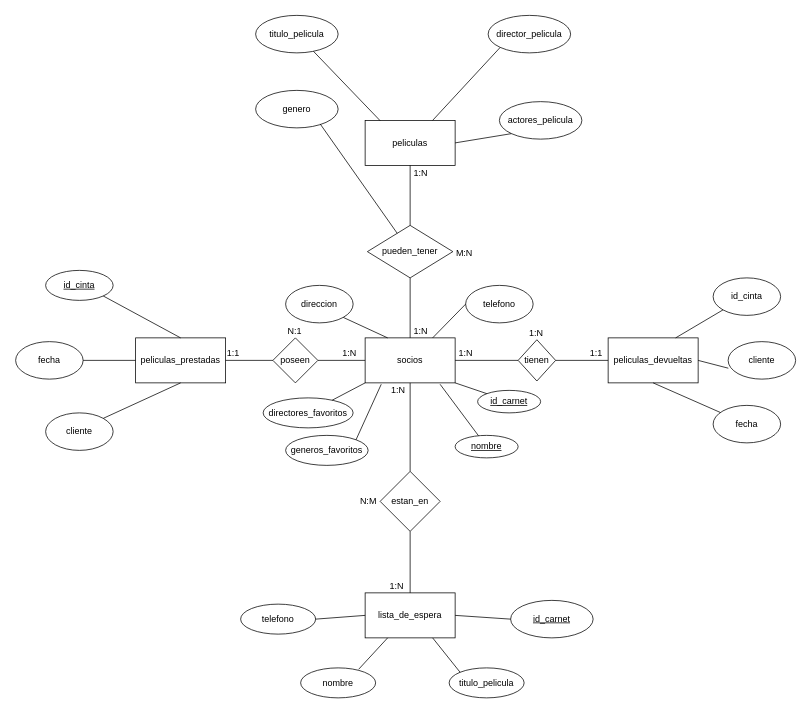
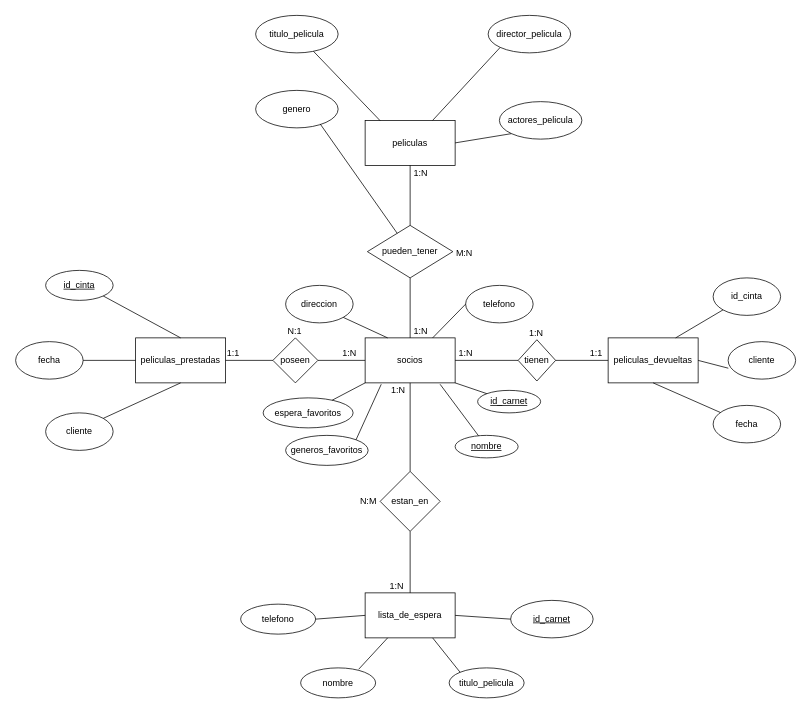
  <mxCell id="0" />
  <mxCell id="1" parent="0" />
  <mxCell id="2" value="peliculas_prestadas" style="rounded=0;whiteSpace=wrap;html=1;" parent="1" vertex="1"><mxGeometry x="180" y="450" width="120" height="60" as="geometry" /></mxCell>
  <mxCell id="3" value="&lt;div&gt;lista_de_espera&lt;/div&gt;" style="rounded=0;whiteSpace=wrap;html=1;" parent="1" vertex="1"><mxGeometry x="486" y="790" width="120" height="60" as="geometry" /></mxCell>
  <mxCell id="4" value="peliculas_devueltas" style="rounded=0;whiteSpace=wrap;html=1;" parent="1" vertex="1"><mxGeometry x="810" y="450" width="120" height="60" as="geometry" /></mxCell>
  <mxCell id="5" value="socios" style="rounded=0;whiteSpace=wrap;html=1;" parent="1" vertex="1"><mxGeometry x="486" y="450" width="120" height="60" as="geometry" /></mxCell>
  <mxCell id="6" value="peliculas" style="rounded=0;whiteSpace=wrap;html=1;" parent="1" vertex="1"><mxGeometry x="486" y="160" width="120" height="60" as="geometry" /></mxCell>
  <mxCell id="7" value="tienen" style="rhombus;whiteSpace=wrap;html=1;" parent="1" vertex="1"><mxGeometry x="690" y="452.5" width="50" height="55" as="geometry" /></mxCell>
  <mxCell id="8" value="estan_en" style="rhombus;whiteSpace=wrap;html=1;" parent="1" vertex="1"><mxGeometry x="506" y="628" width="80" height="80" as="geometry" /></mxCell>
  <mxCell id="9" value="poseen" style="rhombus;whiteSpace=wrap;html=1;" parent="1" vertex="1"><mxGeometry x="363" y="450" width="60" height="60" as="geometry" /></mxCell>
  <mxCell id="10" value="pueden_tener" style="rhombus;whiteSpace=wrap;html=1;" parent="1" vertex="1"><mxGeometry x="489" y="300" width="114" height="70" as="geometry" /></mxCell>
  <mxCell id="11" value="&lt;u&gt;id_cinta&lt;/u&gt;" style="ellipse;whiteSpace=wrap;html=1;" parent="1" vertex="1"><mxGeometry x="60" y="360" width="90" height="40" as="geometry" /></mxCell>
  <mxCell id="12" value="titulo_pelicula" style="ellipse;whiteSpace=wrap;html=1;" parent="1" vertex="1"><mxGeometry x="340" y="20" width="110" height="50" as="geometry" /></mxCell>
  <mxCell id="13" value="&lt;u&gt;id_carnet&lt;/u&gt;" style="ellipse;whiteSpace=wrap;html=1;" parent="1" vertex="1"><mxGeometry x="680" y="800" width="110" height="50" as="geometry" /></mxCell>
  <mxCell id="14" value="&lt;u&gt;id_carnet&lt;/u&gt;" style="ellipse;whiteSpace=wrap;html=1;" parent="1" vertex="1"><mxGeometry x="636" y="520" width="84" height="30" as="geometry" /></mxCell>
  <mxCell id="15" value="fecha" style="ellipse;whiteSpace=wrap;html=1;" parent="1" vertex="1"><mxGeometry x="20" y="455" width="90" height="50" as="geometry" /></mxCell>
  <mxCell id="16" value="cliente" style="ellipse;whiteSpace=wrap;html=1;" parent="1" vertex="1"><mxGeometry x="60" y="550" width="90" height="50" as="geometry" /></mxCell>
  <mxCell id="17" value="director_pelicula" style="ellipse;whiteSpace=wrap;html=1;" parent="1" vertex="1"><mxGeometry x="650" y="20" width="110" height="50" as="geometry" /></mxCell>
  <mxCell id="18" value="genero" style="ellipse;whiteSpace=wrap;html=1;" parent="1" vertex="1"><mxGeometry x="340" y="120" width="110" height="50" as="geometry" /></mxCell>
  <mxCell id="19" value="actores_pelicula" style="ellipse;whiteSpace=wrap;html=1;" parent="1" vertex="1"><mxGeometry x="665" y="135" width="110" height="50" as="geometry" /></mxCell>
  <mxCell id="20" value="telefono" style="ellipse;whiteSpace=wrap;html=1;" parent="1" vertex="1"><mxGeometry x="620" y="380" width="90" height="50" as="geometry" /></mxCell>
  <mxCell id="21" value="fecha" style="ellipse;whiteSpace=wrap;html=1;" parent="1" vertex="1"><mxGeometry x="950" y="540" width="90" height="50" as="geometry" /></mxCell>
  <mxCell id="22" value="nombre" style="ellipse;whiteSpace=wrap;html=1;" parent="1" vertex="1"><mxGeometry x="400" y="890" width="100" height="40" as="geometry" /></mxCell>
  <mxCell id="23" value="titulo_pelicula" style="ellipse;whiteSpace=wrap;html=1;" parent="1" vertex="1"><mxGeometry x="598" y="890" width="100" height="40" as="geometry" /></mxCell>
  <mxCell id="24" value="telefono" style="ellipse;whiteSpace=wrap;html=1;" parent="1" vertex="1"><mxGeometry x="320" y="805" width="100" height="40" as="geometry" /></mxCell>
  <mxCell id="25" value="generos_favoritos" style="ellipse;whiteSpace=wrap;html=1;" parent="1" vertex="1"><mxGeometry x="380" y="580" width="110" height="40" as="geometry" /></mxCell>
- <mxCell id="26" value="directores_favoritos" style="ellipse;whiteSpace=wrap;html=1;" parent="1" vertex="1"><mxGeometry x="350" y="530" width="120" height="40" as="geometry" /></mxCell>
+ <mxCell id="26" value="espera_favoritos" style="ellipse;whiteSpace=wrap;html=1;" parent="1" vertex="1"><mxGeometry x="350" y="530" width="120" height="40" as="geometry" /></mxCell>
  <mxCell id="27" value="cliente" style="ellipse;whiteSpace=wrap;html=1;" parent="1" vertex="1"><mxGeometry x="970" y="455" width="90" height="50" as="geometry" /></mxCell>
  <mxCell id="28" value="id_cinta" style="ellipse;whiteSpace=wrap;html=1;" parent="1" vertex="1"><mxGeometry x="950" y="370" width="90" height="50" as="geometry" /></mxCell>
  <mxCell id="29" value="&lt;u&gt;nombre&lt;/u&gt;" style="ellipse;whiteSpace=wrap;html=1;" parent="1" vertex="1"><mxGeometry x="606" y="580" width="84" height="30" as="geometry" /></mxCell>
  <mxCell id="30" value="direccion" style="ellipse;whiteSpace=wrap;html=1;" parent="1" vertex="1"><mxGeometry x="380" y="380" width="90" height="50" as="geometry" /></mxCell>
  <mxCell id="31" value="" style="endArrow=none;html=1;rounded=0;entryX=0;entryY=1;entryDx=0;entryDy=0;exitX=1;exitY=0.5;exitDx=0;exitDy=0;" edge="1" parent="1" source="6" target="19"><mxGeometry width="50" height="50" relative="1" as="geometry"><mxPoint x="648" y="260" as="sourcePoint" /><mxPoint x="698" y="210" as="targetPoint" /></mxGeometry></mxCell>
  <mxCell id="32" value="" style="endArrow=none;html=1;rounded=0;entryX=0;entryY=1;entryDx=0;entryDy=0;exitX=0.75;exitY=0;exitDx=0;exitDy=0;" edge="1" parent="1" source="6" target="17"><mxGeometry width="50" height="50" relative="1" as="geometry"><mxPoint x="586" y="130" as="sourcePoint" /><mxPoint x="636" y="80" as="targetPoint" /></mxGeometry></mxCell>
  <mxCell id="33" value="" style="endArrow=none;html=1;rounded=0;exitX=0.782;exitY=0.894;exitDx=0;exitDy=0;exitPerimeter=0;" edge="1" parent="1" source="18" target="10"><mxGeometry width="50" height="50" relative="1" as="geometry"><mxPoint x="410" y="215" as="sourcePoint" /><mxPoint x="460" y="165" as="targetPoint" /></mxGeometry></mxCell>
  <mxCell id="34" value="" style="endArrow=none;html=1;rounded=0;exitX=0.167;exitY=0.007;exitDx=0;exitDy=0;exitPerimeter=0;" edge="1" parent="1" source="6" target="12"><mxGeometry width="50" height="50" relative="1" as="geometry"><mxPoint x="456" y="110" as="sourcePoint" /><mxPoint x="506" y="60" as="targetPoint" /></mxGeometry></mxCell>
  <mxCell id="35" value="" style="endArrow=none;html=1;rounded=0;exitX=0.5;exitY=0;exitDx=0;exitDy=0;entryX=0.5;entryY=1;entryDx=0;entryDy=0;" edge="1" parent="1" source="10" target="6"><mxGeometry width="50" height="50" relative="1" as="geometry"><mxPoint x="521" y="280" as="sourcePoint" /><mxPoint x="571" y="230" as="targetPoint" /></mxGeometry></mxCell>
  <mxCell id="36" value="" style="endArrow=none;html=1;rounded=0;exitX=0.25;exitY=0;exitDx=0;exitDy=0;entryX=1;entryY=1;entryDx=0;entryDy=0;" edge="1" parent="1" source="5" target="30"><mxGeometry width="50" height="50" relative="1" as="geometry"><mxPoint x="556" y="310" as="sourcePoint" /><mxPoint x="556" y="230" as="targetPoint" /></mxGeometry></mxCell>
  <mxCell id="37" value="" style="endArrow=none;html=1;rounded=0;exitX=0.5;exitY=0;exitDx=0;exitDy=0;entryX=0.5;entryY=1;entryDx=0;entryDy=0;" edge="1" parent="1" source="5" target="10"><mxGeometry width="50" height="50" relative="1" as="geometry"><mxPoint x="566" y="320" as="sourcePoint" /><mxPoint x="566" y="240" as="targetPoint" /></mxGeometry></mxCell>
  <mxCell id="38" value="" style="endArrow=none;html=1;rounded=0;exitX=0.75;exitY=0;exitDx=0;exitDy=0;entryX=0;entryY=0.5;entryDx=0;entryDy=0;" edge="1" parent="1" source="5" target="20"><mxGeometry width="50" height="50" relative="1" as="geometry"><mxPoint x="576" y="330" as="sourcePoint" /><mxPoint x="576" y="250" as="targetPoint" /></mxGeometry></mxCell>
  <mxCell id="39" value="" style="endArrow=none;html=1;rounded=0;entryX=0;entryY=1;entryDx=0;entryDy=0;" edge="1" parent="1" source="26" target="5"><mxGeometry width="50" height="50" relative="1" as="geometry"><mxPoint x="586" y="460" as="sourcePoint" /><mxPoint x="630" y="415" as="targetPoint" /></mxGeometry></mxCell>
  <mxCell id="40" value="" style="endArrow=none;html=1;rounded=0;exitX=1;exitY=0;exitDx=0;exitDy=0;entryX=0.179;entryY=1.031;entryDx=0;entryDy=0;entryPerimeter=0;" edge="1" parent="1" source="25" target="5"><mxGeometry width="50" height="50" relative="1" as="geometry"><mxPoint x="596" y="470" as="sourcePoint" /><mxPoint x="640" y="425" as="targetPoint" /></mxGeometry></mxCell>
  <mxCell id="41" value="" style="endArrow=none;html=1;rounded=0;exitX=0.833;exitY=1.031;exitDx=0;exitDy=0;exitPerimeter=0;" edge="1" parent="1" source="5" target="29"><mxGeometry width="50" height="50" relative="1" as="geometry"><mxPoint x="606" y="480" as="sourcePoint" /><mxPoint x="650" y="435" as="targetPoint" /></mxGeometry></mxCell>
  <mxCell id="42" value="" style="endArrow=none;html=1;rounded=0;exitX=1;exitY=1;exitDx=0;exitDy=0;entryX=0;entryY=0;entryDx=0;entryDy=0;" edge="1" parent="1" source="5" target="14"><mxGeometry width="50" height="50" relative="1" as="geometry"><mxPoint x="616" y="490" as="sourcePoint" /><mxPoint x="660" y="445" as="targetPoint" /></mxGeometry></mxCell>
  <mxCell id="43" value="" style="endArrow=none;html=1;rounded=0;exitX=1;exitY=0.5;exitDx=0;exitDy=0;entryX=0;entryY=0.5;entryDx=0;entryDy=0;" edge="1" parent="1" source="7" target="4"><mxGeometry width="50" height="50" relative="1" as="geometry"><mxPoint x="616" y="520" as="sourcePoint" /><mxPoint x="658" y="535" as="targetPoint" /></mxGeometry></mxCell>
  <mxCell id="44" value="" style="endArrow=none;html=1;rounded=0;exitX=1;exitY=0.5;exitDx=0;exitDy=0;entryX=0;entryY=0.5;entryDx=0;entryDy=0;" edge="1" parent="1" source="5" target="7"><mxGeometry width="50" height="50" relative="1" as="geometry"><mxPoint x="626" y="530" as="sourcePoint" /><mxPoint x="668" y="545" as="targetPoint" /></mxGeometry></mxCell>
  <mxCell id="45" value="" style="endArrow=none;html=1;rounded=0;exitX=0.75;exitY=0;exitDx=0;exitDy=0;entryX=0;entryY=1;entryDx=0;entryDy=0;" edge="1" parent="1" source="4" target="28"><mxGeometry width="50" height="50" relative="1" as="geometry"><mxPoint x="636" y="540" as="sourcePoint" /><mxPoint x="678" y="555" as="targetPoint" /></mxGeometry></mxCell>
  <mxCell id="46" value="" style="endArrow=none;html=1;rounded=0;exitX=0.5;exitY=1;exitDx=0;exitDy=0;" edge="1" parent="1" source="4" target="21"><mxGeometry width="50" height="50" relative="1" as="geometry"><mxPoint x="646" y="550" as="sourcePoint" /><mxPoint x="688" y="565" as="targetPoint" /></mxGeometry></mxCell>
  <mxCell id="47" value="" style="endArrow=none;html=1;rounded=0;exitX=1;exitY=0.5;exitDx=0;exitDy=0;entryX=0.003;entryY=0.709;entryDx=0;entryDy=0;entryPerimeter=0;" edge="1" parent="1" source="4" target="27"><mxGeometry width="50" height="50" relative="1" as="geometry"><mxPoint x="656" y="560" as="sourcePoint" /><mxPoint x="698" y="575" as="targetPoint" /></mxGeometry></mxCell>
  <mxCell id="48" value="" style="endArrow=none;html=1;rounded=0;exitX=0;exitY=0.5;exitDx=0;exitDy=0;entryX=1;entryY=0.5;entryDx=0;entryDy=0;" edge="1" parent="1" source="5" target="9"><mxGeometry width="50" height="50" relative="1" as="geometry"><mxPoint x="526" y="460" as="sourcePoint" /><mxPoint x="467" y="433" as="targetPoint" /></mxGeometry></mxCell>
  <mxCell id="49" value="" style="endArrow=none;html=1;rounded=0;exitX=0;exitY=0.5;exitDx=0;exitDy=0;entryX=1;entryY=0.5;entryDx=0;entryDy=0;" edge="1" parent="1" source="9" target="2"><mxGeometry width="50" height="50" relative="1" as="geometry"><mxPoint x="536" y="470" as="sourcePoint" /><mxPoint x="477" y="443" as="targetPoint" /></mxGeometry></mxCell>
  <mxCell id="50" value="" style="endArrow=none;html=1;rounded=0;entryX=1;entryY=0.5;entryDx=0;entryDy=0;exitX=0;exitY=0.5;exitDx=0;exitDy=0;" edge="1" parent="1" source="2" target="15"><mxGeometry width="50" height="50" relative="1" as="geometry"><mxPoint x="178.571" y="470" as="sourcePoint" /><mxPoint x="487" y="453" as="targetPoint" /></mxGeometry></mxCell>
  <mxCell id="51" value="" style="endArrow=none;html=1;rounded=0;exitX=1;exitY=0;exitDx=0;exitDy=0;entryX=0.5;entryY=1;entryDx=0;entryDy=0;" edge="1" parent="1" source="16" target="2"><mxGeometry width="50" height="50" relative="1" as="geometry"><mxPoint x="556" y="490" as="sourcePoint" /><mxPoint x="497" y="463" as="targetPoint" /></mxGeometry></mxCell>
  <mxCell id="52" value="" style="endArrow=none;html=1;rounded=0;exitX=0.5;exitY=0;exitDx=0;exitDy=0;entryX=1;entryY=1;entryDx=0;entryDy=0;" edge="1" parent="1" source="2" target="11"><mxGeometry width="50" height="50" relative="1" as="geometry"><mxPoint x="566" y="500" as="sourcePoint" /><mxPoint x="507" y="473" as="targetPoint" /></mxGeometry></mxCell>
  <mxCell id="53" value="" style="endArrow=none;html=1;rounded=0;exitX=0.5;exitY=1;exitDx=0;exitDy=0;entryX=0.5;entryY=0;entryDx=0;entryDy=0;" edge="1" parent="1" source="5" target="8"><mxGeometry width="50" height="50" relative="1" as="geometry"><mxPoint x="484" y="596" as="sourcePoint" /><mxPoint x="517" y="522" as="targetPoint" /></mxGeometry></mxCell>
  <mxCell id="54" value="" style="endArrow=none;html=1;rounded=0;exitX=1;exitY=0.5;exitDx=0;exitDy=0;entryX=0;entryY=0.5;entryDx=0;entryDy=0;" edge="1" parent="1" source="24" target="3"><mxGeometry width="50" height="50" relative="1" as="geometry"><mxPoint x="494" y="606" as="sourcePoint" /><mxPoint x="527" y="532" as="targetPoint" /></mxGeometry></mxCell>
  <mxCell id="55" value="" style="endArrow=none;html=1;rounded=0;exitX=0;exitY=0.5;exitDx=0;exitDy=0;entryX=1;entryY=0.5;entryDx=0;entryDy=0;" edge="1" parent="1" source="13" target="3"><mxGeometry width="50" height="50" relative="1" as="geometry"><mxPoint x="504" y="616" as="sourcePoint" /><mxPoint x="537" y="542" as="targetPoint" /></mxGeometry></mxCell>
  <mxCell id="56" value="" style="endArrow=none;html=1;rounded=0;exitX=0.75;exitY=1;exitDx=0;exitDy=0;entryX=0;entryY=0;entryDx=0;entryDy=0;" edge="1" parent="1" source="3" target="23"><mxGeometry width="50" height="50" relative="1" as="geometry"><mxPoint x="514" y="626" as="sourcePoint" /><mxPoint x="547" y="552" as="targetPoint" /></mxGeometry></mxCell>
  <mxCell id="57" value="" style="endArrow=none;html=1;rounded=0;exitX=0.774;exitY=0.046;exitDx=0;exitDy=0;entryX=0.25;entryY=1;entryDx=0;entryDy=0;exitPerimeter=0;" edge="1" parent="1" source="22" target="3"><mxGeometry width="50" height="50" relative="1" as="geometry"><mxPoint x="524" y="636" as="sourcePoint" /><mxPoint x="557" y="562" as="targetPoint" /></mxGeometry></mxCell>
  <mxCell id="58" value="" style="endArrow=none;html=1;rounded=0;exitX=0.5;exitY=1;exitDx=0;exitDy=0;entryX=0.5;entryY=0;entryDx=0;entryDy=0;" edge="1" parent="1" source="8" target="3"><mxGeometry width="50" height="50" relative="1" as="geometry"><mxPoint x="534" y="646" as="sourcePoint" /><mxPoint x="567" y="572" as="targetPoint" /></mxGeometry></mxCell>
  <mxCell id="59" value="1:N" style="text;html=1;align=center;verticalAlign=middle;resizable=0;points=[];autosize=1;strokeColor=none;fillColor=none;" vertex="1" parent="1"><mxGeometry x="540" y="215" width="40" height="30" as="geometry" /></mxCell>
  <mxCell id="60" value="1:N" style="text;html=1;align=center;verticalAlign=middle;resizable=0;points=[];autosize=1;strokeColor=none;fillColor=none;" vertex="1" parent="1"><mxGeometry x="540" y="426" width="40" height="30" as="geometry" /></mxCell>
  <mxCell id="61" value="M:N" style="text;html=1;align=center;verticalAlign=middle;resizable=0;points=[];autosize=1;strokeColor=none;fillColor=none;" vertex="1" parent="1"><mxGeometry x="593" y="322" width="50" height="30" as="geometry" /></mxCell>
  <mxCell id="62" value="1:1" style="text;html=1;align=center;verticalAlign=middle;resizable=0;points=[];autosize=1;strokeColor=none;fillColor=none;" vertex="1" parent="1"><mxGeometry x="774" y="455" width="40" height="30" as="geometry" /></mxCell>
  <mxCell id="63" value="1:N" style="text;html=1;align=center;verticalAlign=middle;resizable=0;points=[];autosize=1;strokeColor=none;fillColor=none;" vertex="1" parent="1"><mxGeometry x="600" y="455" width="40" height="30" as="geometry" /></mxCell>
  <mxCell id="64" value="1:N" style="text;html=1;align=center;verticalAlign=middle;resizable=0;points=[];autosize=1;strokeColor=none;fillColor=none;" vertex="1" parent="1"><mxGeometry x="694" y="429" width="40" height="30" as="geometry" /></mxCell>
  <mxCell id="65" value="1:N" style="text;html=1;align=center;verticalAlign=middle;resizable=0;points=[];autosize=1;strokeColor=none;fillColor=none;" vertex="1" parent="1"><mxGeometry x="510" y="505" width="40" height="30" as="geometry" /></mxCell>
  <mxCell id="66" value="1:N" style="text;html=1;align=center;verticalAlign=middle;resizable=0;points=[];autosize=1;strokeColor=none;fillColor=none;" vertex="1" parent="1"><mxGeometry x="508" y="766" width="40" height="30" as="geometry" /></mxCell>
  <mxCell id="67" value="N:M" style="text;html=1;align=center;verticalAlign=middle;resizable=0;points=[];autosize=1;strokeColor=none;fillColor=none;" vertex="1" parent="1"><mxGeometry x="465" y="653" width="50" height="30" as="geometry" /></mxCell>
  <mxCell id="68" value="1:N" style="text;html=1;align=center;verticalAlign=middle;resizable=0;points=[];autosize=1;strokeColor=none;fillColor=none;" vertex="1" parent="1"><mxGeometry x="445" y="455" width="40" height="30" as="geometry" /></mxCell>
  <mxCell id="69" value="1:1" style="text;html=1;align=center;verticalAlign=middle;resizable=0;points=[];autosize=1;strokeColor=none;fillColor=none;" vertex="1" parent="1"><mxGeometry x="290" y="455" width="40" height="30" as="geometry" /></mxCell>
  <mxCell id="70" value="N:1" style="text;html=1;align=center;verticalAlign=middle;resizable=0;points=[];autosize=1;strokeColor=none;fillColor=none;" vertex="1" parent="1"><mxGeometry x="372" y="426" width="40" height="30" as="geometry" /></mxCell>
